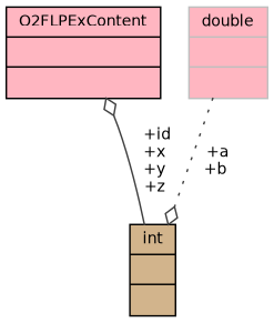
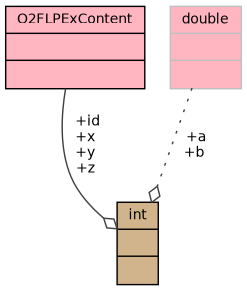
  digraph {
    node [color=black fillcolor=lightpink fontname=Helvetica fontsize=10 shape=record style=filled]
    edge [arrowhead=odiamond color=grey25 fontname=Helvetica fontsize=10 labelfontname=Helvetica labelfontsize=10]
    n1 [fontcolor=black height=0.2 label="{O2FLPExContent\n||}" width=0.4]
    n2 [color=grey75 height=0.2 label="{double\n||}" width=0.4]
    n3 [fillcolor=tan height=0.2 label="{int\n||}" width=0.4]
    n2 -> n3 [label=" +a\n+b" style=dotted]
-   n3 -> n1 [label=" +id\n+x\n+y\n+z" style=solid]
+   n1 -> n3 [label=" +id\n+x\n+y\n+z" style=solid]
  }
